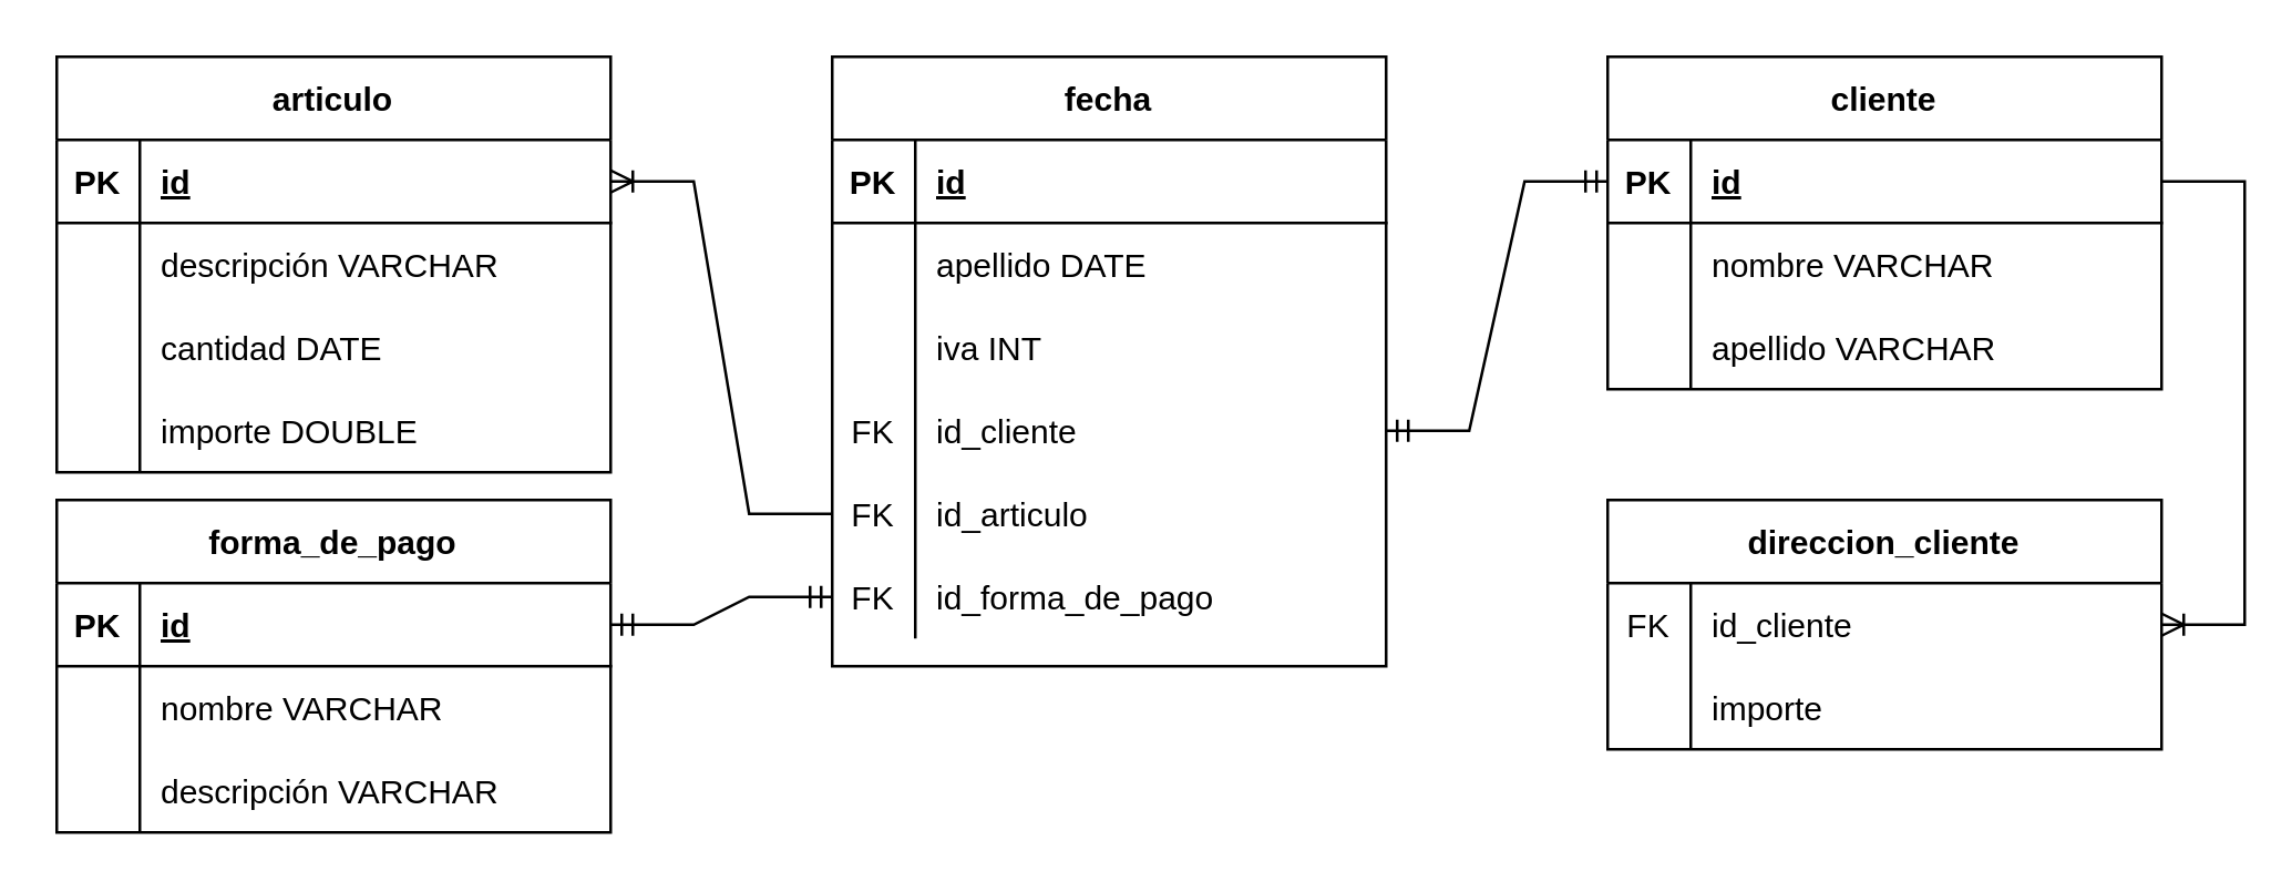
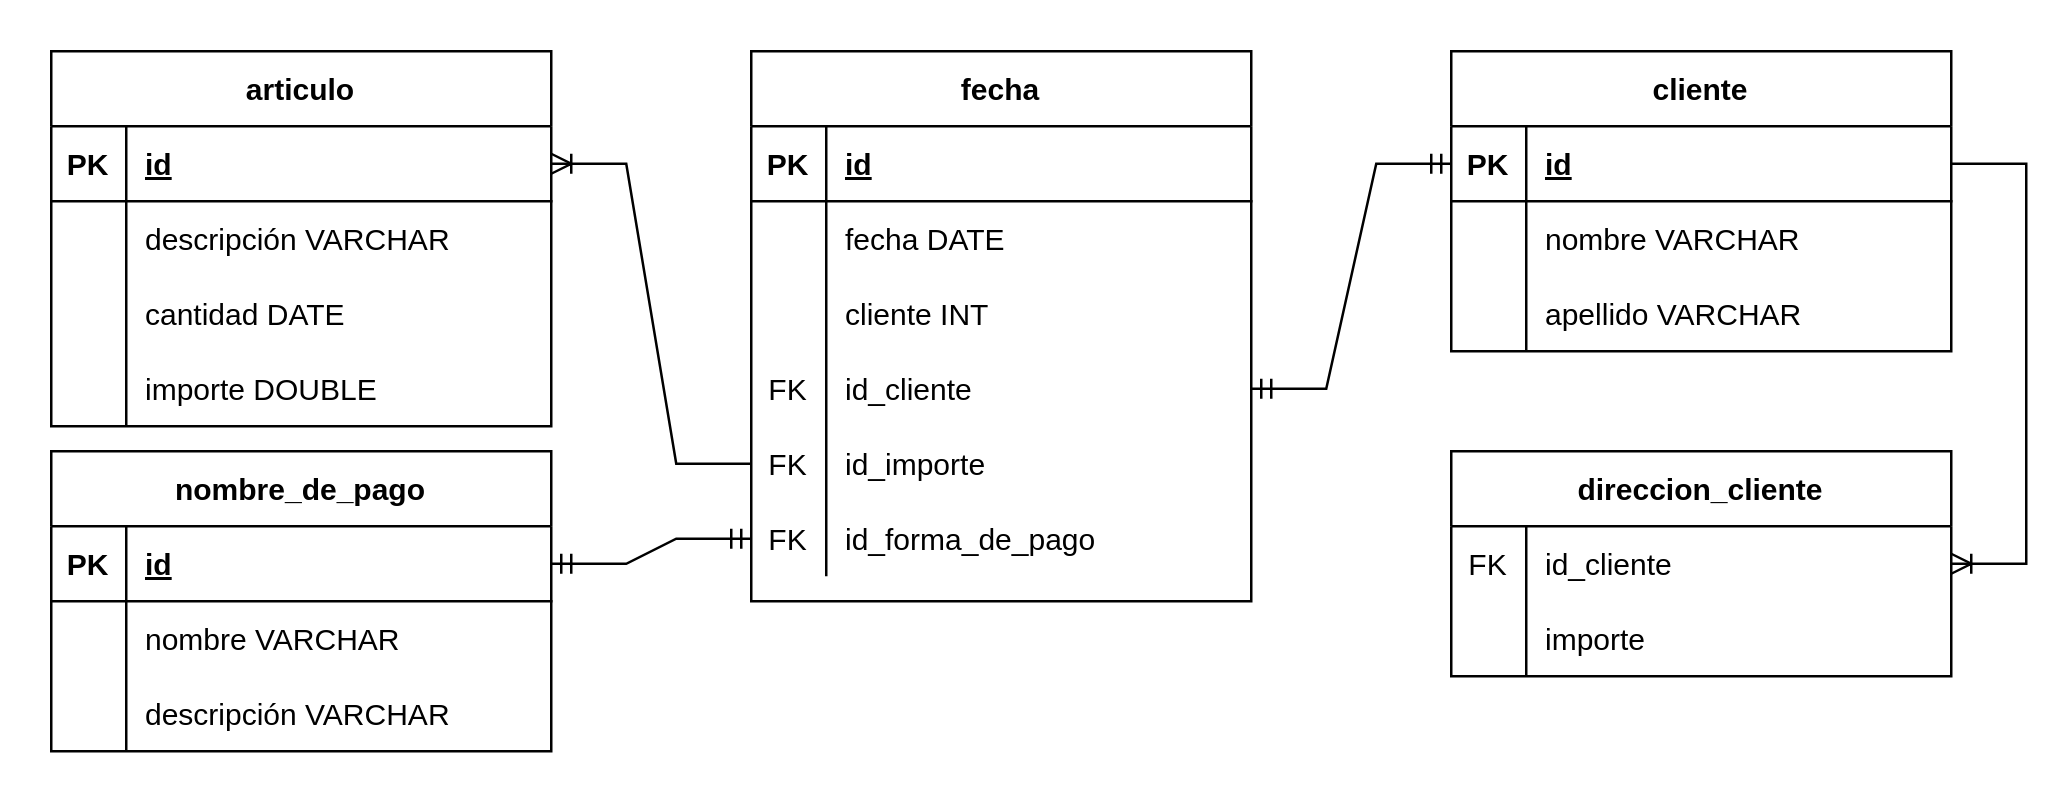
  <mxCell id="0" />
  <mxCell id="1" parent="0" />
  <mxCell id="2" value="cliente" style="shape=table;startSize=30;container=1;collapsible=1;childLayout=tableLayout;fixedRows=1;rowLines=0;fontStyle=1;align=center;resizeLast=1;" vertex="1" parent="1"><mxGeometry x="580" y="20" width="200" height="120" as="geometry" /></mxCell>
  <mxCell id="3" value="" style="shape=tableRow;horizontal=0;startSize=0;swimlaneHead=0;swimlaneBody=0;fillColor=none;collapsible=0;dropTarget=0;points=[[0,0.5],[1,0.5]];portConstraint=eastwest;top=0;left=0;right=0;bottom=1;" vertex="1" parent="2"><mxGeometry y="30" width="200" height="30" as="geometry" /></mxCell>
  <mxCell id="4" value="PK" style="shape=partialRectangle;connectable=0;fillColor=none;top=0;left=0;bottom=0;right=0;fontStyle=1;overflow=hidden;" vertex="1" parent="3"><mxGeometry width="30" height="30" as="geometry"><mxRectangle width="30" height="30" as="alternateBounds" /></mxGeometry></mxCell>
  <mxCell id="5" value="id" style="shape=partialRectangle;connectable=0;fillColor=none;top=0;left=0;bottom=0;right=0;align=left;spacingLeft=6;fontStyle=5;overflow=hidden;" vertex="1" parent="3"><mxGeometry x="30" width="170" height="30" as="geometry"><mxRectangle width="170" height="30" as="alternateBounds" /></mxGeometry></mxCell>
  <mxCell id="6" value="" style="shape=tableRow;horizontal=0;startSize=0;swimlaneHead=0;swimlaneBody=0;fillColor=none;collapsible=0;dropTarget=0;points=[[0,0.5],[1,0.5]];portConstraint=eastwest;top=0;left=0;right=0;bottom=0;" vertex="1" parent="2"><mxGeometry y="60" width="200" height="30" as="geometry" /></mxCell>
  <mxCell id="7" value="" style="shape=partialRectangle;connectable=0;fillColor=none;top=0;left=0;bottom=0;right=0;editable=1;overflow=hidden;" vertex="1" parent="6"><mxGeometry width="30" height="30" as="geometry"><mxRectangle width="30" height="30" as="alternateBounds" /></mxGeometry></mxCell>
  <mxCell id="8" value="nombre VARCHAR" style="shape=partialRectangle;connectable=0;fillColor=none;top=0;left=0;bottom=0;right=0;align=left;spacingLeft=6;overflow=hidden;" vertex="1" parent="6"><mxGeometry x="30" width="170" height="30" as="geometry"><mxRectangle width="170" height="30" as="alternateBounds" /></mxGeometry></mxCell>
  <mxCell id="9" value="" style="shape=tableRow;horizontal=0;startSize=0;swimlaneHead=0;swimlaneBody=0;fillColor=none;collapsible=0;dropTarget=0;points=[[0,0.5],[1,0.5]];portConstraint=eastwest;top=0;left=0;right=0;bottom=0;" vertex="1" parent="2"><mxGeometry y="90" width="200" height="30" as="geometry" /></mxCell>
  <mxCell id="10" value="" style="shape=partialRectangle;connectable=0;fillColor=none;top=0;left=0;bottom=0;right=0;editable=1;overflow=hidden;" vertex="1" parent="9"><mxGeometry width="30" height="30" as="geometry"><mxRectangle width="30" height="30" as="alternateBounds" /></mxGeometry></mxCell>
  <mxCell id="11" value="apellido VARCHAR" style="shape=partialRectangle;connectable=0;fillColor=none;top=0;left=0;bottom=0;right=0;align=left;spacingLeft=6;overflow=hidden;" vertex="1" parent="9"><mxGeometry x="30" width="170" height="30" as="geometry"><mxRectangle width="170" height="30" as="alternateBounds" /></mxGeometry></mxCell>
  <mxCell id="12" value="direccion_cliente" style="shape=table;startSize=30;container=1;collapsible=1;childLayout=tableLayout;fixedRows=1;rowLines=0;fontStyle=1;align=center;resizeLast=1;" vertex="1" parent="1"><mxGeometry x="580" y="180" width="200" height="90" as="geometry" /></mxCell>
  <mxCell id="13" value="" style="shape=tableRow;horizontal=0;startSize=0;swimlaneHead=0;swimlaneBody=0;fillColor=none;collapsible=0;dropTarget=0;points=[[0,0.5],[1,0.5]];portConstraint=eastwest;top=0;left=0;right=0;bottom=0;" vertex="1" parent="12"><mxGeometry y="30" width="200" height="30" as="geometry" /></mxCell>
  <mxCell id="14" value="FK" style="shape=partialRectangle;connectable=0;fillColor=none;top=0;left=0;bottom=0;right=0;editable=1;overflow=hidden;" vertex="1" parent="13"><mxGeometry width="30" height="30" as="geometry"><mxRectangle width="30" height="30" as="alternateBounds" /></mxGeometry></mxCell>
  <mxCell id="15" value="id_cliente" style="shape=partialRectangle;connectable=0;fillColor=none;top=0;left=0;bottom=0;right=0;align=left;spacingLeft=6;overflow=hidden;" vertex="1" parent="13"><mxGeometry x="30" width="170" height="30" as="geometry"><mxRectangle width="170" height="30" as="alternateBounds" /></mxGeometry></mxCell>
  <mxCell id="16" value="" style="shape=tableRow;horizontal=0;startSize=0;swimlaneHead=0;swimlaneBody=0;fillColor=none;collapsible=0;dropTarget=0;points=[[0,0.5],[1,0.5]];portConstraint=eastwest;top=0;left=0;right=0;bottom=0;" vertex="1" parent="12"><mxGeometry y="60" width="200" height="30" as="geometry" /></mxCell>
  <mxCell id="17" value="" style="shape=partialRectangle;connectable=0;fillColor=none;top=0;left=0;bottom=0;right=0;editable=1;overflow=hidden;" vertex="1" parent="16"><mxGeometry width="30" height="30" as="geometry"><mxRectangle width="30" height="30" as="alternateBounds" /></mxGeometry></mxCell>
  <mxCell id="18" value="importe" style="shape=partialRectangle;connectable=0;fillColor=none;top=0;left=0;bottom=0;right=0;align=left;spacingLeft=6;overflow=hidden;" vertex="1" parent="16"><mxGeometry x="30" width="170" height="30" as="geometry"><mxRectangle width="170" height="30" as="alternateBounds" /></mxGeometry></mxCell>
  <mxCell id="19" value="" style="edgeStyle=entityRelationEdgeStyle;fontSize=12;html=1;endArrow=ERoneToMany;rounded=0;" edge="1" parent="1" source="3" target="13"><mxGeometry width="100" height="100" relative="1" as="geometry"><mxPoint x="590" y="250" as="sourcePoint" /><mxPoint x="690" y="150" as="targetPoint" /></mxGeometry></mxCell>
  <mxCell id="20" value="fecha" style="shape=table;startSize=30;container=1;collapsible=1;childLayout=tableLayout;fixedRows=1;rowLines=0;fontStyle=1;align=center;resizeLast=1;" vertex="1" parent="1"><mxGeometry x="300" y="20" width="200" height="220" as="geometry" /></mxCell>
  <mxCell id="21" value="" style="shape=tableRow;horizontal=0;startSize=0;swimlaneHead=0;swimlaneBody=0;fillColor=none;collapsible=0;dropTarget=0;points=[[0,0.5],[1,0.5]];portConstraint=eastwest;top=0;left=0;right=0;bottom=1;" vertex="1" parent="20"><mxGeometry y="30" width="200" height="30" as="geometry" /></mxCell>
  <mxCell id="22" value="PK" style="shape=partialRectangle;connectable=0;fillColor=none;top=0;left=0;bottom=0;right=0;fontStyle=1;overflow=hidden;" vertex="1" parent="21"><mxGeometry width="30" height="30" as="geometry"><mxRectangle width="30" height="30" as="alternateBounds" /></mxGeometry></mxCell>
  <mxCell id="23" value="id" style="shape=partialRectangle;connectable=0;fillColor=none;top=0;left=0;bottom=0;right=0;align=left;spacingLeft=6;fontStyle=5;overflow=hidden;" vertex="1" parent="21"><mxGeometry x="30" width="170" height="30" as="geometry"><mxRectangle width="170" height="30" as="alternateBounds" /></mxGeometry></mxCell>
  <mxCell id="24" value="" style="shape=tableRow;horizontal=0;startSize=0;swimlaneHead=0;swimlaneBody=0;fillColor=none;collapsible=0;dropTarget=0;points=[[0,0.5],[1,0.5]];portConstraint=eastwest;top=0;left=0;right=0;bottom=0;" vertex="1" parent="20"><mxGeometry y="60" width="200" height="30" as="geometry" /></mxCell>
  <mxCell id="25" value="" style="shape=partialRectangle;connectable=0;fillColor=none;top=0;left=0;bottom=0;right=0;editable=1;overflow=hidden;" vertex="1" parent="24"><mxGeometry width="30" height="30" as="geometry"><mxRectangle width="30" height="30" as="alternateBounds" /></mxGeometry></mxCell>
- <mxCell id="26" value="apellido DATE" style="shape=partialRectangle;connectable=0;fillColor=none;top=0;left=0;bottom=0;right=0;align=left;spacingLeft=6;overflow=hidden;" vertex="1" parent="24"><mxGeometry x="30" width="170" height="30" as="geometry"><mxRectangle width="170" height="30" as="alternateBounds" /></mxGeometry></mxCell>
+ <mxCell id="26" value="fecha DATE" style="shape=partialRectangle;connectable=0;fillColor=none;top=0;left=0;bottom=0;right=0;align=left;spacingLeft=6;overflow=hidden;" vertex="1" parent="24"><mxGeometry x="30" width="170" height="30" as="geometry"><mxRectangle width="170" height="30" as="alternateBounds" /></mxGeometry></mxCell>
  <mxCell id="27" value="" style="shape=tableRow;horizontal=0;startSize=0;swimlaneHead=0;swimlaneBody=0;fillColor=none;collapsible=0;dropTarget=0;points=[[0,0.5],[1,0.5]];portConstraint=eastwest;top=0;left=0;right=0;bottom=0;" vertex="1" parent="20"><mxGeometry y="90" width="200" height="30" as="geometry" /></mxCell>
  <mxCell id="28" value="" style="shape=partialRectangle;connectable=0;fillColor=none;top=0;left=0;bottom=0;right=0;editable=1;overflow=hidden;" vertex="1" parent="27"><mxGeometry width="30" height="30" as="geometry"><mxRectangle width="30" height="30" as="alternateBounds" /></mxGeometry></mxCell>
- <mxCell id="29" value="iva INT" style="shape=partialRectangle;connectable=0;fillColor=none;top=0;left=0;bottom=0;right=0;align=left;spacingLeft=6;overflow=hidden;" vertex="1" parent="27"><mxGeometry x="30" width="170" height="30" as="geometry"><mxRectangle width="170" height="30" as="alternateBounds" /></mxGeometry></mxCell>
+ <mxCell id="29" value="cliente INT" style="shape=partialRectangle;connectable=0;fillColor=none;top=0;left=0;bottom=0;right=0;align=left;spacingLeft=6;overflow=hidden;" vertex="1" parent="27"><mxGeometry x="30" width="170" height="30" as="geometry"><mxRectangle width="170" height="30" as="alternateBounds" /></mxGeometry></mxCell>
  <mxCell id="30" value="" style="shape=tableRow;horizontal=0;startSize=0;swimlaneHead=0;swimlaneBody=0;fillColor=none;collapsible=0;dropTarget=0;points=[[0,0.5],[1,0.5]];portConstraint=eastwest;top=0;left=0;right=0;bottom=0;" vertex="1" parent="20"><mxGeometry y="120" width="200" height="30" as="geometry" /></mxCell>
  <mxCell id="31" value="FK" style="shape=partialRectangle;connectable=0;fillColor=none;top=0;left=0;bottom=0;right=0;editable=1;overflow=hidden;" vertex="1" parent="30"><mxGeometry width="30" height="30" as="geometry"><mxRectangle width="30" height="30" as="alternateBounds" /></mxGeometry></mxCell>
  <mxCell id="32" value="id_cliente" style="shape=partialRectangle;connectable=0;fillColor=none;top=0;left=0;bottom=0;right=0;align=left;spacingLeft=6;overflow=hidden;" vertex="1" parent="30"><mxGeometry x="30" width="170" height="30" as="geometry"><mxRectangle width="170" height="30" as="alternateBounds" /></mxGeometry></mxCell>
  <mxCell id="33" value="" style="shape=tableRow;horizontal=0;startSize=0;swimlaneHead=0;swimlaneBody=0;fillColor=none;collapsible=0;dropTarget=0;points=[[0,0.5],[1,0.5]];portConstraint=eastwest;top=0;left=0;right=0;bottom=0;" vertex="1" parent="20"><mxGeometry y="150" width="200" height="30" as="geometry" /></mxCell>
  <mxCell id="34" value="FK" style="shape=partialRectangle;connectable=0;fillColor=none;top=0;left=0;bottom=0;right=0;editable=1;overflow=hidden;" vertex="1" parent="33"><mxGeometry width="30" height="30" as="geometry"><mxRectangle width="30" height="30" as="alternateBounds" /></mxGeometry></mxCell>
- <mxCell id="35" value="id_articulo" style="shape=partialRectangle;connectable=0;fillColor=none;top=0;left=0;bottom=0;right=0;align=left;spacingLeft=6;overflow=hidden;" vertex="1" parent="33"><mxGeometry x="30" width="170" height="30" as="geometry"><mxRectangle width="170" height="30" as="alternateBounds" /></mxGeometry></mxCell>
+ <mxCell id="35" value="id_importe" style="shape=partialRectangle;connectable=0;fillColor=none;top=0;left=0;bottom=0;right=0;align=left;spacingLeft=6;overflow=hidden;" vertex="1" parent="33"><mxGeometry x="30" width="170" height="30" as="geometry"><mxRectangle width="170" height="30" as="alternateBounds" /></mxGeometry></mxCell>
  <mxCell id="36" value="" style="shape=tableRow;horizontal=0;startSize=0;swimlaneHead=0;swimlaneBody=0;fillColor=none;collapsible=0;dropTarget=0;points=[[0,0.5],[1,0.5]];portConstraint=eastwest;top=0;left=0;right=0;bottom=0;" vertex="1" parent="20"><mxGeometry y="180" width="200" height="30" as="geometry" /></mxCell>
  <mxCell id="37" value="FK" style="shape=partialRectangle;connectable=0;fillColor=none;top=0;left=0;bottom=0;right=0;editable=1;overflow=hidden;" vertex="1" parent="36"><mxGeometry width="30" height="30" as="geometry"><mxRectangle width="30" height="30" as="alternateBounds" /></mxGeometry></mxCell>
  <mxCell id="38" value="id_forma_de_pago" style="shape=partialRectangle;connectable=0;fillColor=none;top=0;left=0;bottom=0;right=0;align=left;spacingLeft=6;overflow=hidden;" vertex="1" parent="36"><mxGeometry x="30" width="170" height="30" as="geometry"><mxRectangle width="170" height="30" as="alternateBounds" /></mxGeometry></mxCell>
  <mxCell id="39" value="" style="edgeStyle=entityRelationEdgeStyle;fontSize=12;html=1;endArrow=ERmandOne;startArrow=ERmandOne;rounded=0;" edge="1" parent="1" source="30" target="3"><mxGeometry width="100" height="100" relative="1" as="geometry"><mxPoint x="340" y="200" as="sourcePoint" /><mxPoint x="440" y="100" as="targetPoint" /></mxGeometry></mxCell>
- <mxCell id="40" value="forma_de_pago" style="shape=table;startSize=30;container=1;collapsible=1;childLayout=tableLayout;fixedRows=1;rowLines=0;fontStyle=1;align=center;resizeLast=1;" vertex="1" parent="1"><mxGeometry x="20" y="180" width="200" height="120" as="geometry" /></mxCell>
+ <mxCell id="40" value="nombre_de_pago" style="shape=table;startSize=30;container=1;collapsible=1;childLayout=tableLayout;fixedRows=1;rowLines=0;fontStyle=1;align=center;resizeLast=1;" vertex="1" parent="1"><mxGeometry x="20" y="180" width="200" height="120" as="geometry" /></mxCell>
  <mxCell id="41" value="" style="shape=tableRow;horizontal=0;startSize=0;swimlaneHead=0;swimlaneBody=0;fillColor=none;collapsible=0;dropTarget=0;points=[[0,0.5],[1,0.5]];portConstraint=eastwest;top=0;left=0;right=0;bottom=1;" vertex="1" parent="40"><mxGeometry y="30" width="200" height="30" as="geometry" /></mxCell>
  <mxCell id="42" value="PK" style="shape=partialRectangle;connectable=0;fillColor=none;top=0;left=0;bottom=0;right=0;fontStyle=1;overflow=hidden;" vertex="1" parent="41"><mxGeometry width="30" height="30" as="geometry"><mxRectangle width="30" height="30" as="alternateBounds" /></mxGeometry></mxCell>
  <mxCell id="43" value="id" style="shape=partialRectangle;connectable=0;fillColor=none;top=0;left=0;bottom=0;right=0;align=left;spacingLeft=6;fontStyle=5;overflow=hidden;" vertex="1" parent="41"><mxGeometry x="30" width="170" height="30" as="geometry"><mxRectangle width="170" height="30" as="alternateBounds" /></mxGeometry></mxCell>
  <mxCell id="44" value="" style="shape=tableRow;horizontal=0;startSize=0;swimlaneHead=0;swimlaneBody=0;fillColor=none;collapsible=0;dropTarget=0;points=[[0,0.5],[1,0.5]];portConstraint=eastwest;top=0;left=0;right=0;bottom=0;" vertex="1" parent="40"><mxGeometry y="60" width="200" height="30" as="geometry" /></mxCell>
  <mxCell id="45" value="" style="shape=partialRectangle;connectable=0;fillColor=none;top=0;left=0;bottom=0;right=0;editable=1;overflow=hidden;" vertex="1" parent="44"><mxGeometry width="30" height="30" as="geometry"><mxRectangle width="30" height="30" as="alternateBounds" /></mxGeometry></mxCell>
  <mxCell id="46" value="nombre VARCHAR" style="shape=partialRectangle;connectable=0;fillColor=none;top=0;left=0;bottom=0;right=0;align=left;spacingLeft=6;overflow=hidden;" vertex="1" parent="44"><mxGeometry x="30" width="170" height="30" as="geometry"><mxRectangle width="170" height="30" as="alternateBounds" /></mxGeometry></mxCell>
  <mxCell id="47" value="" style="shape=tableRow;horizontal=0;startSize=0;swimlaneHead=0;swimlaneBody=0;fillColor=none;collapsible=0;dropTarget=0;points=[[0,0.5],[1,0.5]];portConstraint=eastwest;top=0;left=0;right=0;bottom=0;" vertex="1" parent="40"><mxGeometry y="90" width="200" height="30" as="geometry" /></mxCell>
  <mxCell id="48" value="" style="shape=partialRectangle;connectable=0;fillColor=none;top=0;left=0;bottom=0;right=0;editable=1;overflow=hidden;" vertex="1" parent="47"><mxGeometry width="30" height="30" as="geometry"><mxRectangle width="30" height="30" as="alternateBounds" /></mxGeometry></mxCell>
  <mxCell id="49" value="descripción VARCHAR" style="shape=partialRectangle;connectable=0;fillColor=none;top=0;left=0;bottom=0;right=0;align=left;spacingLeft=6;overflow=hidden;" vertex="1" parent="47"><mxGeometry x="30" width="170" height="30" as="geometry"><mxRectangle width="170" height="30" as="alternateBounds" /></mxGeometry></mxCell>
  <mxCell id="50" value="" style="edgeStyle=entityRelationEdgeStyle;fontSize=12;html=1;endArrow=ERmandOne;startArrow=ERmandOne;rounded=0;" edge="1" parent="1" source="41" target="36"><mxGeometry width="100" height="100" relative="1" as="geometry"><mxPoint x="340" y="200" as="sourcePoint" /><mxPoint x="440" y="100" as="targetPoint" /></mxGeometry></mxCell>
  <mxCell id="51" value="articulo" style="shape=table;startSize=30;container=1;collapsible=1;childLayout=tableLayout;fixedRows=1;rowLines=0;fontStyle=1;align=center;resizeLast=1;" vertex="1" parent="1"><mxGeometry x="20" y="20" width="200" height="150" as="geometry" /></mxCell>
  <mxCell id="52" value="" style="shape=tableRow;horizontal=0;startSize=0;swimlaneHead=0;swimlaneBody=0;fillColor=none;collapsible=0;dropTarget=0;points=[[0,0.5],[1,0.5]];portConstraint=eastwest;top=0;left=0;right=0;bottom=1;" vertex="1" parent="51"><mxGeometry y="30" width="200" height="30" as="geometry" /></mxCell>
  <mxCell id="53" value="PK" style="shape=partialRectangle;connectable=0;fillColor=none;top=0;left=0;bottom=0;right=0;fontStyle=1;overflow=hidden;" vertex="1" parent="52"><mxGeometry width="30" height="30" as="geometry"><mxRectangle width="30" height="30" as="alternateBounds" /></mxGeometry></mxCell>
  <mxCell id="54" value="id" style="shape=partialRectangle;connectable=0;fillColor=none;top=0;left=0;bottom=0;right=0;align=left;spacingLeft=6;fontStyle=5;overflow=hidden;" vertex="1" parent="52"><mxGeometry x="30" width="170" height="30" as="geometry"><mxRectangle width="170" height="30" as="alternateBounds" /></mxGeometry></mxCell>
  <mxCell id="55" value="" style="shape=tableRow;horizontal=0;startSize=0;swimlaneHead=0;swimlaneBody=0;fillColor=none;collapsible=0;dropTarget=0;points=[[0,0.5],[1,0.5]];portConstraint=eastwest;top=0;left=0;right=0;bottom=0;" vertex="1" parent="51"><mxGeometry y="60" width="200" height="30" as="geometry" /></mxCell>
  <mxCell id="56" value="" style="shape=partialRectangle;connectable=0;fillColor=none;top=0;left=0;bottom=0;right=0;editable=1;overflow=hidden;" vertex="1" parent="55"><mxGeometry width="30" height="30" as="geometry"><mxRectangle width="30" height="30" as="alternateBounds" /></mxGeometry></mxCell>
  <mxCell id="57" value="descripción VARCHAR" style="shape=partialRectangle;connectable=0;fillColor=none;top=0;left=0;bottom=0;right=0;align=left;spacingLeft=6;overflow=hidden;" vertex="1" parent="55"><mxGeometry x="30" width="170" height="30" as="geometry"><mxRectangle width="170" height="30" as="alternateBounds" /></mxGeometry></mxCell>
  <mxCell id="58" value="" style="shape=tableRow;horizontal=0;startSize=0;swimlaneHead=0;swimlaneBody=0;fillColor=none;collapsible=0;dropTarget=0;points=[[0,0.5],[1,0.5]];portConstraint=eastwest;top=0;left=0;right=0;bottom=0;" vertex="1" parent="51"><mxGeometry y="90" width="200" height="30" as="geometry" /></mxCell>
  <mxCell id="59" value="" style="shape=partialRectangle;connectable=0;fillColor=none;top=0;left=0;bottom=0;right=0;editable=1;overflow=hidden;" vertex="1" parent="58"><mxGeometry width="30" height="30" as="geometry"><mxRectangle width="30" height="30" as="alternateBounds" /></mxGeometry></mxCell>
  <mxCell id="60" value="cantidad DATE" style="shape=partialRectangle;connectable=0;fillColor=none;top=0;left=0;bottom=0;right=0;align=left;spacingLeft=6;overflow=hidden;" vertex="1" parent="58"><mxGeometry x="30" width="170" height="30" as="geometry"><mxRectangle width="170" height="30" as="alternateBounds" /></mxGeometry></mxCell>
  <mxCell id="61" value="" style="shape=tableRow;horizontal=0;startSize=0;swimlaneHead=0;swimlaneBody=0;fillColor=none;collapsible=0;dropTarget=0;points=[[0,0.5],[1,0.5]];portConstraint=eastwest;top=0;left=0;right=0;bottom=0;" vertex="1" parent="51"><mxGeometry y="120" width="200" height="30" as="geometry" /></mxCell>
  <mxCell id="62" value="" style="shape=partialRectangle;connectable=0;fillColor=none;top=0;left=0;bottom=0;right=0;editable=1;overflow=hidden;" vertex="1" parent="61"><mxGeometry width="30" height="30" as="geometry"><mxRectangle width="30" height="30" as="alternateBounds" /></mxGeometry></mxCell>
  <mxCell id="63" value="importe DOUBLE" style="shape=partialRectangle;connectable=0;fillColor=none;top=0;left=0;bottom=0;right=0;align=left;spacingLeft=6;overflow=hidden;" vertex="1" parent="61"><mxGeometry x="30" width="170" height="30" as="geometry"><mxRectangle width="170" height="30" as="alternateBounds" /></mxGeometry></mxCell>
  <mxCell id="64" value="" style="edgeStyle=entityRelationEdgeStyle;fontSize=12;html=1;endArrow=ERoneToMany;rounded=0;" edge="1" parent="1" source="33" target="52"><mxGeometry width="100" height="100" relative="1" as="geometry"><mxPoint x="340" y="240" as="sourcePoint" /><mxPoint x="440" y="140" as="targetPoint" /></mxGeometry></mxCell>
